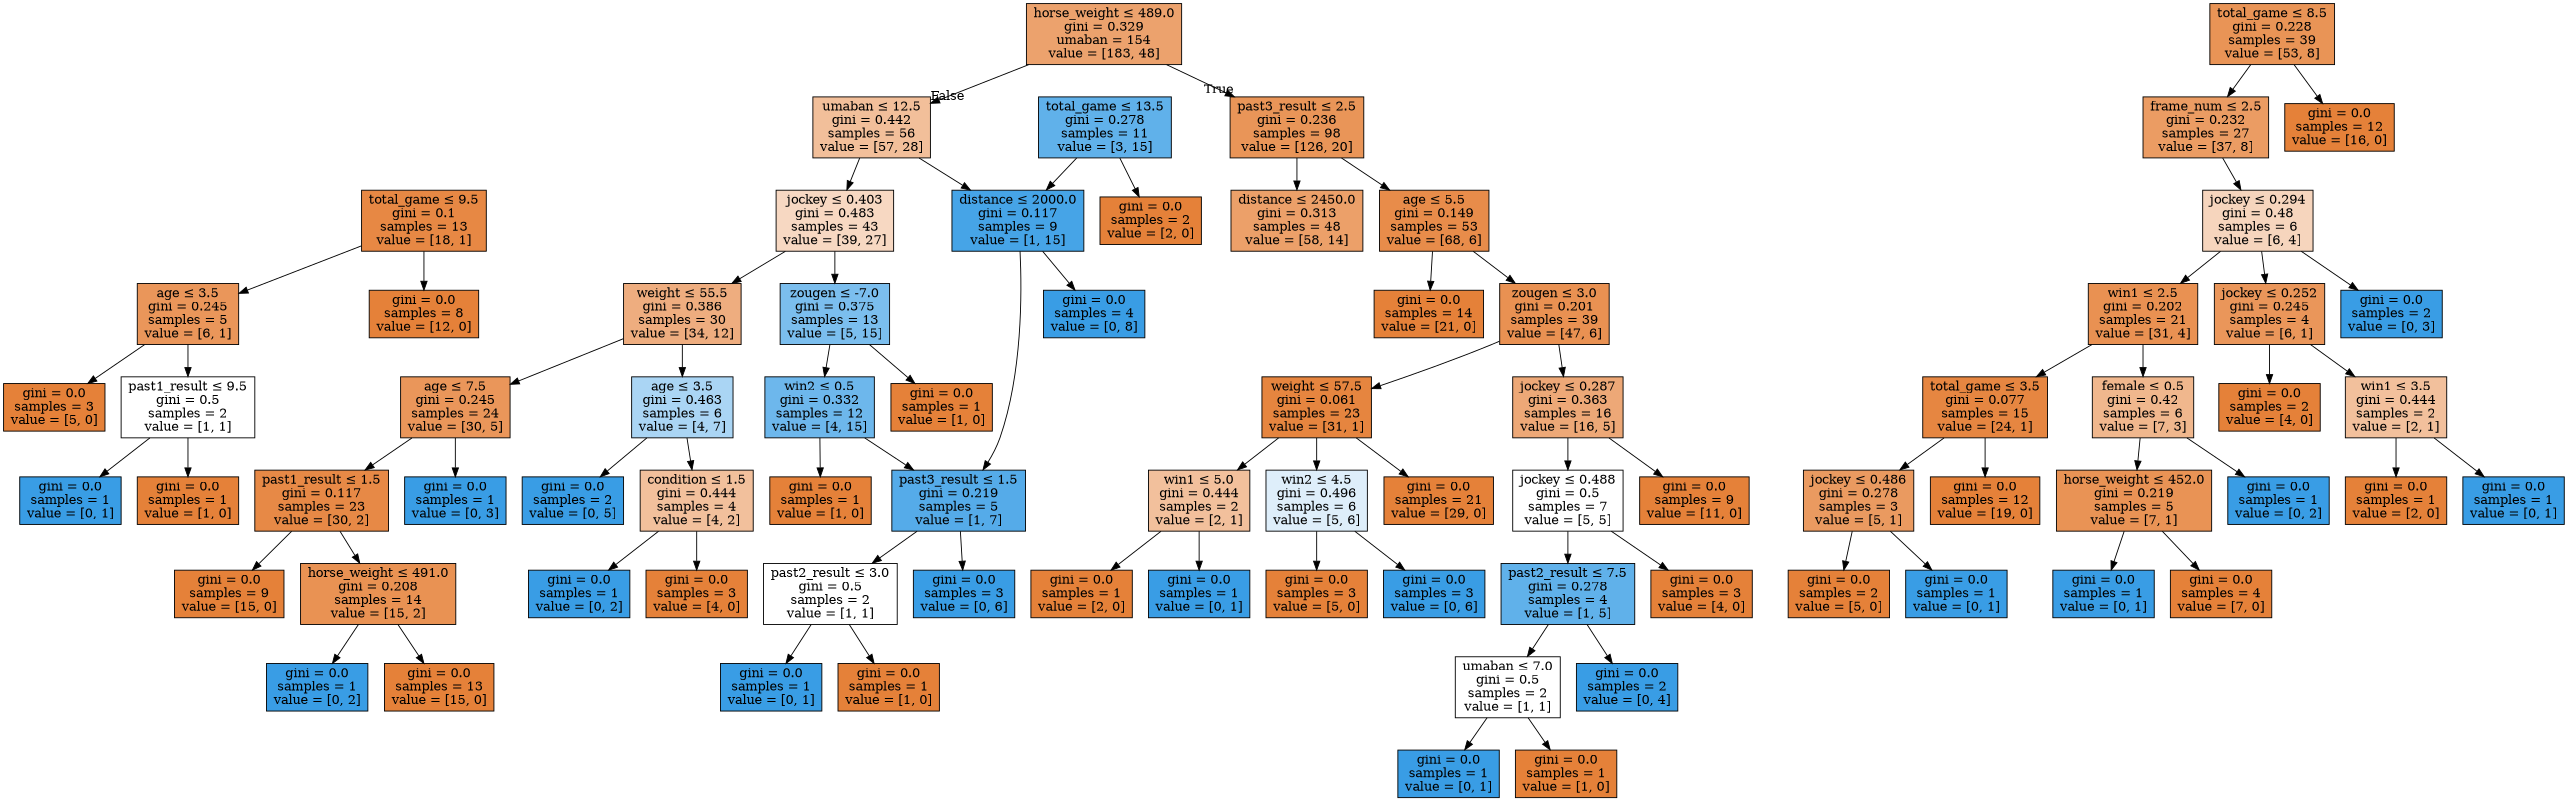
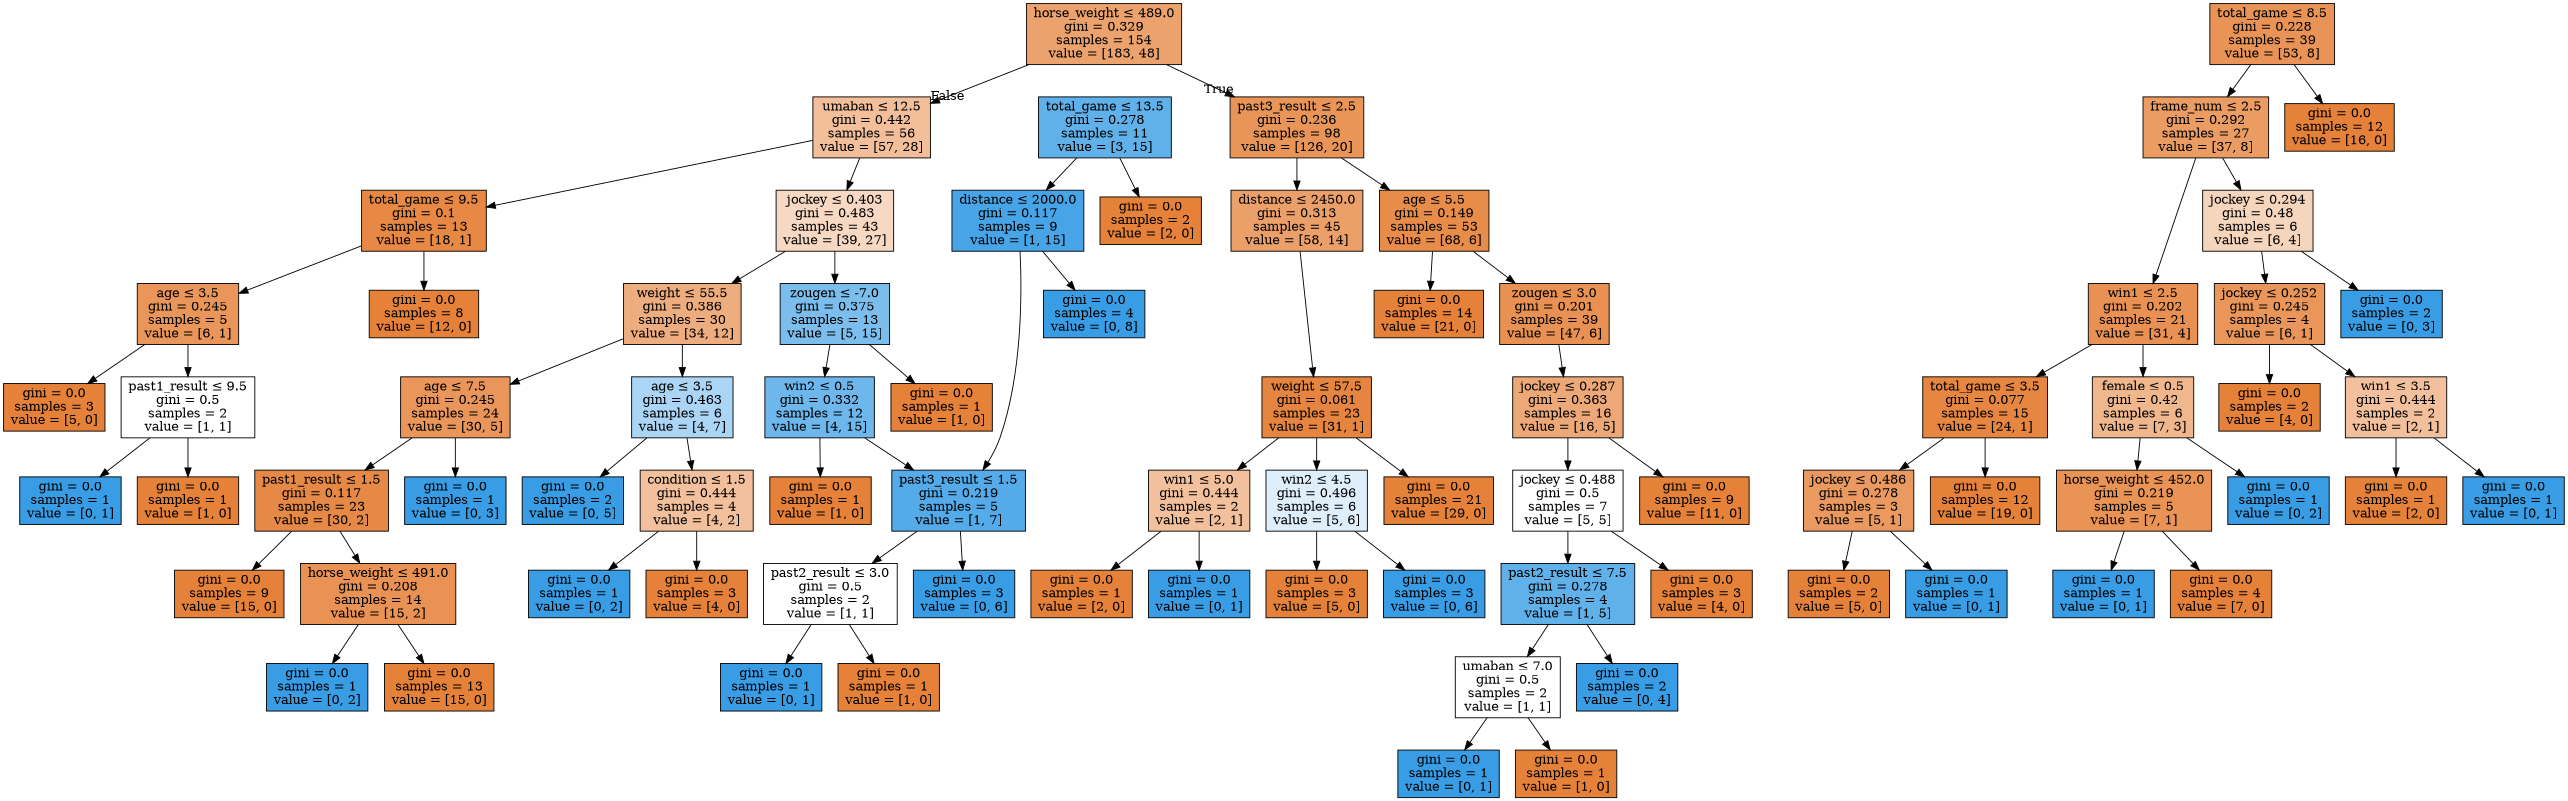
  digraph {
    node [color=black fillcolor="#e58139ff" shape=box style=filled]
-   n1 [fillcolor="#e58139bc" label=<horse_weight &le; 489.0<br/>gini = 0.329<br/>umaban = 154<br/>value = [183, 48]>]
+   n1 [fillcolor="#e58139bc" label=<horse_weight &le; 489.0<br/>gini = 0.329<br/>samples = 154<br/>value = [183, 48]>]
    n2 [fillcolor="#e58139d7" label=<past3_result &le; 2.5<br/>gini = 0.236<br/>samples = 98<br/>value = [126, 20]>]
    n3 [fillcolor="#e5813982" label=<umaban &le; 12.5<br/>gini = 0.442<br/>samples = 56<br/>value = [57, 28]>]
-   n4 [fillcolor="#e58139c1" label=<distance &le; 2450.0<br/>gini = 0.313<br/>samples = 48<br/>value = [58, 14]>]
+   n4 [fillcolor="#e58139c1" label=<distance &le; 2450.0<br/>gini = 0.313<br/>samples = 45<br/>value = [58, 14]>]
    n5 [fillcolor="#e58139e9" label=<age &le; 5.5<br/>gini = 0.149<br/>samples = 53<br/>value = [68, 6]>]
    n6 [fillcolor="#e581394e" label=<jockey &le; 0.403<br/>gini = 0.483<br/>samples = 43<br/>value = [39, 27]>]
    n7 [fillcolor="#e58139f1" label=<total_game &le; 9.5<br/>gini = 0.1<br/>samples = 13<br/>value = [18, 1]>]
    n8 [fillcolor="#e58139de" label=<zougen &le; 3.0<br/>gini = 0.201<br/>samples = 39<br/>value = [47, 6]>]
    n9 [label=<gini = 0.0<br/>samples = 14<br/>value = [21, 0]>]
    n10 [fillcolor="#e58139d9" label=<total_game &le; 8.5<br/>gini = 0.228<br/>samples = 39<br/>value = [53, 8]>]
-   n11 [fillcolor="#e58139c8" label=<frame_num &le; 2.5<br/>gini = 0.232<br/>samples = 27<br/>value = [37, 8]>]
+   n11 [fillcolor="#e58139c8" label=<frame_num &le; 2.5<br/>gini = 0.292<br/>samples = 27<br/>value = [37, 8]>]
    n12 [label=<gini = 0.0<br/>samples = 12<br/>value = [16, 0]>]
    n13 [fillcolor="#399de52a" label=<win2 &le; 4.5<br/>gini = 0.496<br/>samples = 6<br/>value = [5, 6]>]
    n14 [label=<gini = 0.0<br/>samples = 3<br/>value = [5, 0]>]
    n15 [fillcolor="#399de5ff" label=<gini = 0.0<br/>samples = 3<br/>value = [0, 6]>]
    n16 [fillcolor="#e5813955" label=<jockey &le; 0.294<br/>gini = 0.48<br/>samples = 6<br/>value = [6, 4]>]
    n17 [fillcolor="#e58139de" label=<win1 &le; 2.5<br/>gini = 0.202<br/>samples = 21<br/>value = [31, 4]>]
    n18 [fillcolor="#e58139d4" label=<jockey &le; 0.252<br/>gini = 0.245<br/>samples = 4<br/>value = [6, 1]>]
    n19 [fillcolor="#399de5ff" label=<gini = 0.0<br/>samples = 2<br/>value = [0, 3]>]
    n20 [fillcolor="#e58139f4" label=<total_game &le; 3.5<br/>gini = 0.077<br/>samples = 15<br/>value = [24, 1]>]
    n21 [fillcolor="#e5813992" label=<female &le; 0.5<br/>gini = 0.42<br/>samples = 6<br/>value = [7, 3]>]
    n22 [label=<gini = 0.0<br/>samples = 2<br/>value = [4, 0]>]
    n23 [fillcolor="#e581397f" label=<win1 &le; 3.5<br/>gini = 0.444<br/>samples = 2<br/>value = [2, 1]>]
    n24 [label=<gini = 0.0<br/>samples = 1<br/>value = [2, 0]>]
    n25 [fillcolor="#399de5ff" label=<gini = 0.0<br/>samples = 1<br/>value = [0, 1]>]
    n26 [fillcolor="#e58139cc" label=<jockey &le; 0.486<br/>gini = 0.278<br/>samples = 3<br/>value = [5, 1]>]
    n27 [label=<gini = 0.0<br/>samples = 12<br/>value = [19, 0]>]
    n28 [fillcolor="#e58139db" label=<horse_weight &le; 452.0<br/>gini = 0.219<br/>samples = 5<br/>value = [7, 1]>]
    n29 [fillcolor="#399de5ff" label=<gini = 0.0<br/>samples = 1<br/>value = [0, 2]>]
    n30 [label=<gini = 0.0<br/>samples = 2<br/>value = [5, 0]>]
    n31 [fillcolor="#399de5ff" label=<gini = 0.0<br/>samples = 1<br/>value = [0, 1]>]
    n32 [fillcolor="#399de5ff" label=<gini = 0.0<br/>samples = 1<br/>value = [0, 1]>]
    n33 [label=<gini = 0.0<br/>samples = 4<br/>value = [7, 0]>]
    n34 [fillcolor="#e58139f7" label=<weight &le; 57.5<br/>gini = 0.061<br/>samples = 23<br/>value = [31, 1]>]
    n35 [fillcolor="#e58139af" label=<jockey &le; 0.287<br/>gini = 0.363<br/>samples = 16<br/>value = [16, 5]>]
    n36 [label=<gini = 0.0<br/>samples = 21<br/>value = [29, 0]>]
    n37 [fillcolor="#e581397f" label=<win1 &le; 5.0<br/>gini = 0.444<br/>samples = 2<br/>value = [2, 1]>]
    n38 [label=<gini = 0.0<br/>samples = 9<br/>value = [11, 0]>]
    n39 [fillcolor="#e5813900" label=<jockey &le; 0.488<br/>gini = 0.5<br/>samples = 7<br/>value = [5, 5]>]
    n40 [label=<gini = 0.0<br/>samples = 1<br/>value = [2, 0]>]
    n41 [fillcolor="#399de5ff" label=<gini = 0.0<br/>samples = 1<br/>value = [0, 1]>]
    n42 [fillcolor="#399de5cc" label=<past2_result &le; 7.5<br/>gini = 0.278<br/>samples = 4<br/>value = [1, 5]>]
    n43 [label=<gini = 0.0<br/>samples = 3<br/>value = [4, 0]>]
    n44 [fillcolor="#e5813900" label=<umaban &le; 7.0<br/>gini = 0.5<br/>samples = 2<br/>value = [1, 1]>]
    n45 [fillcolor="#399de5ff" label=<gini = 0.0<br/>samples = 2<br/>value = [0, 4]>]
    n46 [fillcolor="#399de5ff" label=<gini = 0.0<br/>samples = 1<br/>value = [0, 1]>]
    n47 [label=<gini = 0.0<br/>samples = 1<br/>value = [1, 0]>]
    n48 [fillcolor="#e58139a5" label=<weight &le; 55.5<br/>gini = 0.386<br/>samples = 30<br/>value = [34, 12]>]
    n49 [fillcolor="#399de5aa" label=<zougen &le; -7.0<br/>gini = 0.375<br/>samples = 13<br/>value = [5, 15]>]
    n50 [fillcolor="#e58139d4" label=<age &le; 3.5<br/>gini = 0.245<br/>samples = 5<br/>value = [6, 1]>]
    n51 [label=<gini = 0.0<br/>samples = 8<br/>value = [12, 0]>]
    n52 [fillcolor="#399de56d" label=<age &le; 3.5<br/>gini = 0.463<br/>samples = 6<br/>value = [4, 7]>]
    n53 [fillcolor="#e58139d4" label=<age &le; 7.5<br/>gini = 0.245<br/>samples = 24<br/>value = [30, 5]>]
    n54 [label=<gini = 0.0<br/>samples = 1<br/>value = [1, 0]>]
    n55 [fillcolor="#399de5bb" label=<win2 &le; 0.5<br/>gini = 0.332<br/>samples = 12<br/>value = [4, 15]>]
    n56 [fillcolor="#399de5ff" label=<gini = 0.0<br/>samples = 2<br/>value = [0, 5]>]
    n57 [fillcolor="#e581397f" label=<condition &le; 1.5<br/>gini = 0.444<br/>samples = 4<br/>value = [4, 2]>]
    n58 [fillcolor="#e58139ee" label=<past1_result &le; 1.5<br/>gini = 0.117<br/>samples = 23<br/>value = [30, 2]>]
    n59 [fillcolor="#399de5ff" label=<gini = 0.0<br/>samples = 1<br/>value = [0, 3]>]
    n60 [fillcolor="#399de5ff" label=<gini = 0.0<br/>samples = 1<br/>value = [0, 2]>]
    n61 [label=<gini = 0.0<br/>samples = 3<br/>value = [4, 0]>]
    n62 [label=<gini = 0.0<br/>samples = 9<br/>value = [15, 0]>]
    n63 [fillcolor="#e58139dd" label=<horse_weight &le; 491.0<br/>gini = 0.208<br/>samples = 14<br/>value = [15, 2]>]
    n64 [fillcolor="#399de5ff" label=<gini = 0.0<br/>samples = 1<br/>value = [0, 2]>]
    n65 [label=<gini = 0.0<br/>samples = 13<br/>value = [15, 0]>]
    n66 [label=<gini = 0.0<br/>samples = 1<br/>value = [1, 0]>]
    n67 [fillcolor="#399de5db" label=<past3_result &le; 1.5<br/>gini = 0.219<br/>samples = 5<br/>value = [1, 7]>]
    n68 [fillcolor="#399de5cc" label=<total_game &le; 13.5<br/>gini = 0.278<br/>samples = 11<br/>value = [3, 15]>]
    n69 [fillcolor="#399de5ee" label=<distance &le; 2000.0<br/>gini = 0.117<br/>samples = 9<br/>value = [1, 15]>]
    n70 [label=<gini = 0.0<br/>samples = 2<br/>value = [2, 0]>]
    n71 [fillcolor="#399de5ff" label=<gini = 0.0<br/>samples = 4<br/>value = [0, 8]>]
    n72 [fillcolor="#e5813900" label=<past2_result &le; 3.0<br/>gini = 0.5<br/>samples = 2<br/>value = [1, 1]>]
    n73 [fillcolor="#399de5ff" label=<gini = 0.0<br/>samples = 3<br/>value = [0, 6]>]
    n74 [fillcolor="#399de5ff" label=<gini = 0.0<br/>samples = 1<br/>value = [0, 1]>]
    n75 [label=<gini = 0.0<br/>samples = 1<br/>value = [1, 0]>]
    n76 [label=<gini = 0.0<br/>samples = 3<br/>value = [5, 0]>]
    n77 [fillcolor="#e5813900" label=<past1_result &le; 9.5<br/>gini = 0.5<br/>samples = 2<br/>value = [1, 1]>]
    n78 [fillcolor="#399de5ff" label=<gini = 0.0<br/>samples = 1<br/>value = [0, 1]>]
    n79 [label=<gini = 0.0<br/>samples = 1<br/>value = [1, 0]>]
    n1 -> n2 [headlabel=True labelangle=45 labeldistance=2.5]
    n1 -> n3 [headlabel=False labelangle=-45 labeldistance=2.5]
    n2 -> n4
    n2 -> n5
    n3 -> n6
-   n3 -> n69
+   n3 -> n7
    n5 -> n8
    n5 -> n9
    n6 -> n48
    n6 -> n49
    n7 -> n50
    n7 -> n51
-   n8 -> n34
+   n4 -> n34
    n8 -> n35
    n10 -> n11
    n10 -> n12
    n11 -> n16
-   n16 -> n17
+   n11 -> n17
    n13 -> n14
    n13 -> n15
    n16 -> n18
    n16 -> n19
    n17 -> n20
    n17 -> n21
    n18 -> n22
    n18 -> n23
    n20 -> n26
    n20 -> n27
    n21 -> n28
    n21 -> n29
    n23 -> n24
    n23 -> n25
    n26 -> n30
    n26 -> n31
    n28 -> n32
    n28 -> n33
    n34 -> n13
    n34 -> n36
    n34 -> n37
    n35 -> n38
    n35 -> n39
    n37 -> n40
    n37 -> n41
    n39 -> n42
    n39 -> n43
    n42 -> n44
    n42 -> n45
    n44 -> n46
    n44 -> n47
    n48 -> n52
    n48 -> n53
    n49 -> n54
    n49 -> n55
    n50 -> n76
    n50 -> n77
    n52 -> n56
    n52 -> n57
    n53 -> n58
    n53 -> n59
    n55 -> n66
    n55 -> n67
    n57 -> n60
    n57 -> n61
    n58 -> n62
    n58 -> n63
    n63 -> n64
    n63 -> n65
    n67 -> n72
    n67 -> n73
    n68 -> n69
    n68 -> n70
    n69 -> n67
    n69 -> n71
    n72 -> n74
    n72 -> n75
    n77 -> n78
    n77 -> n79
  }
